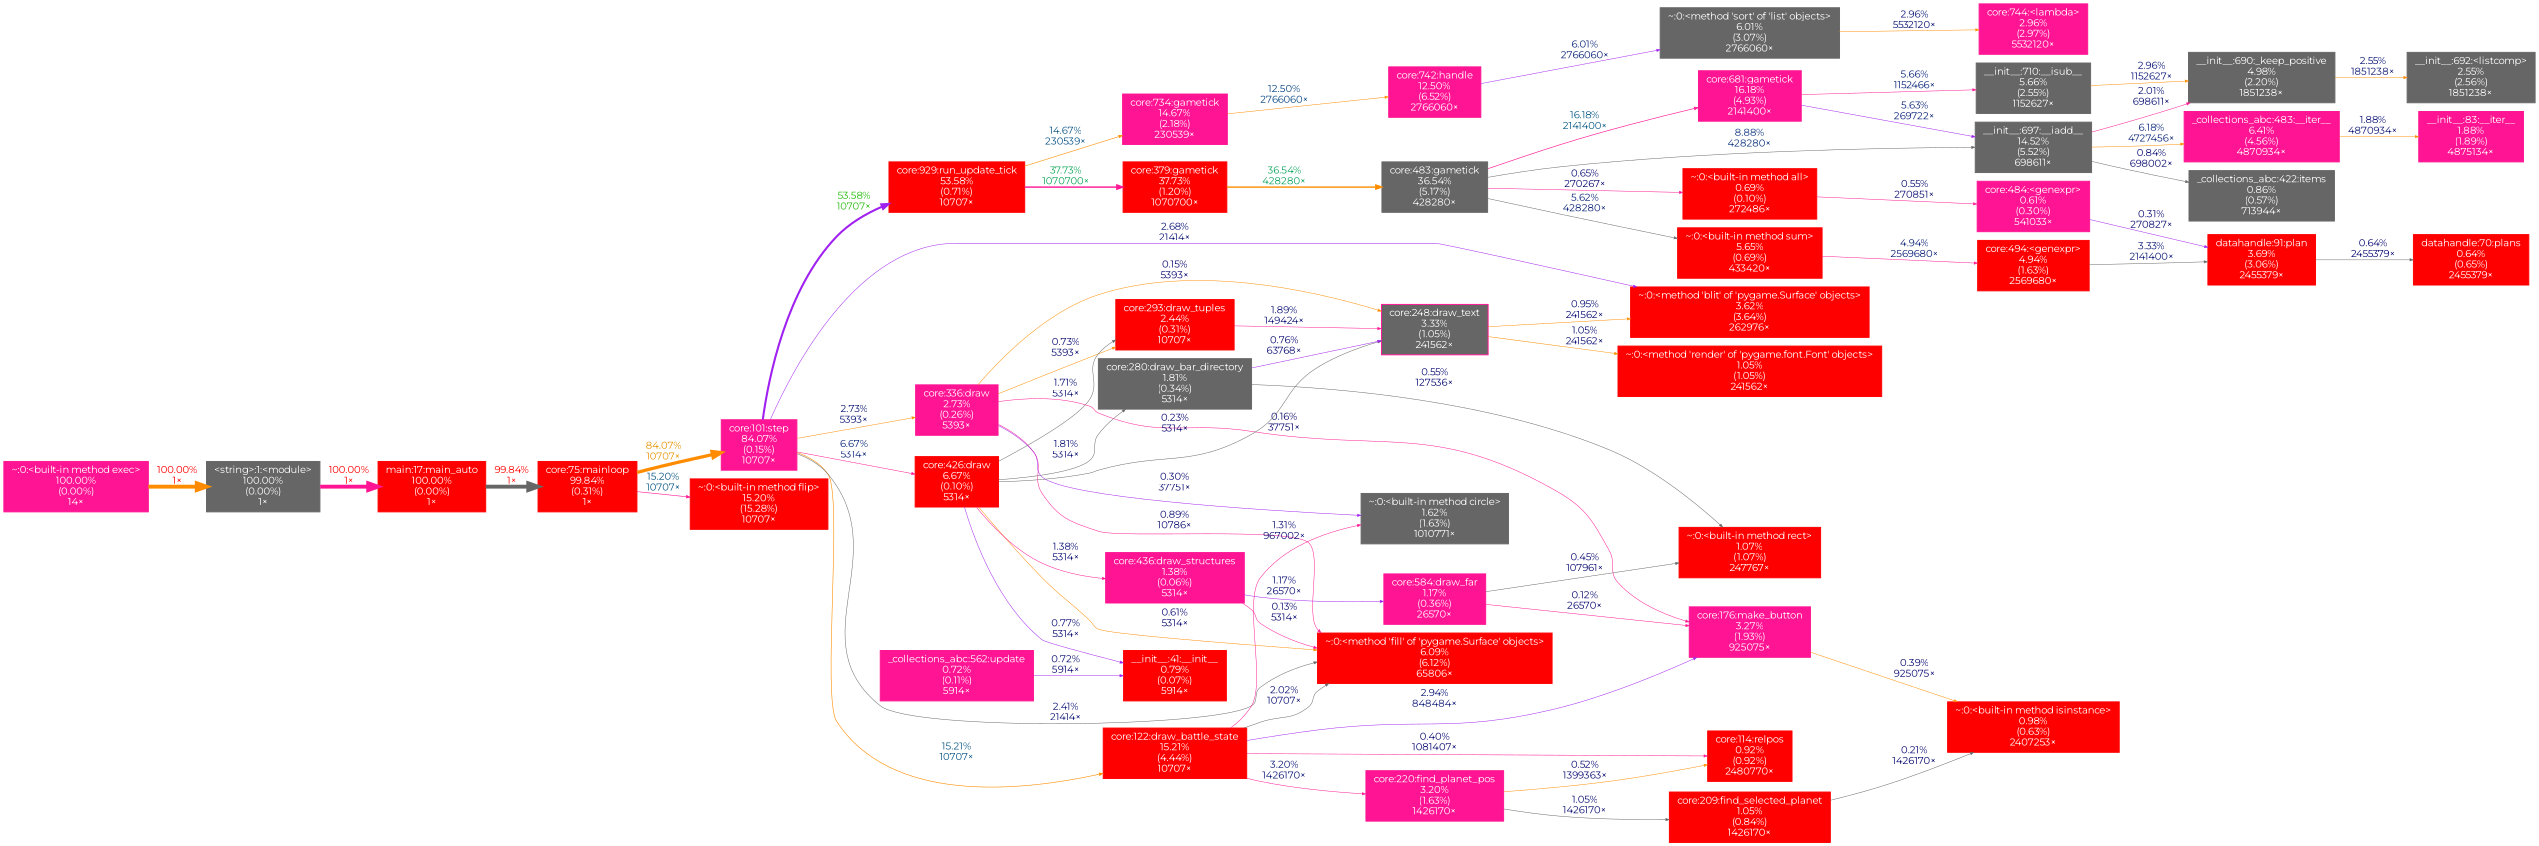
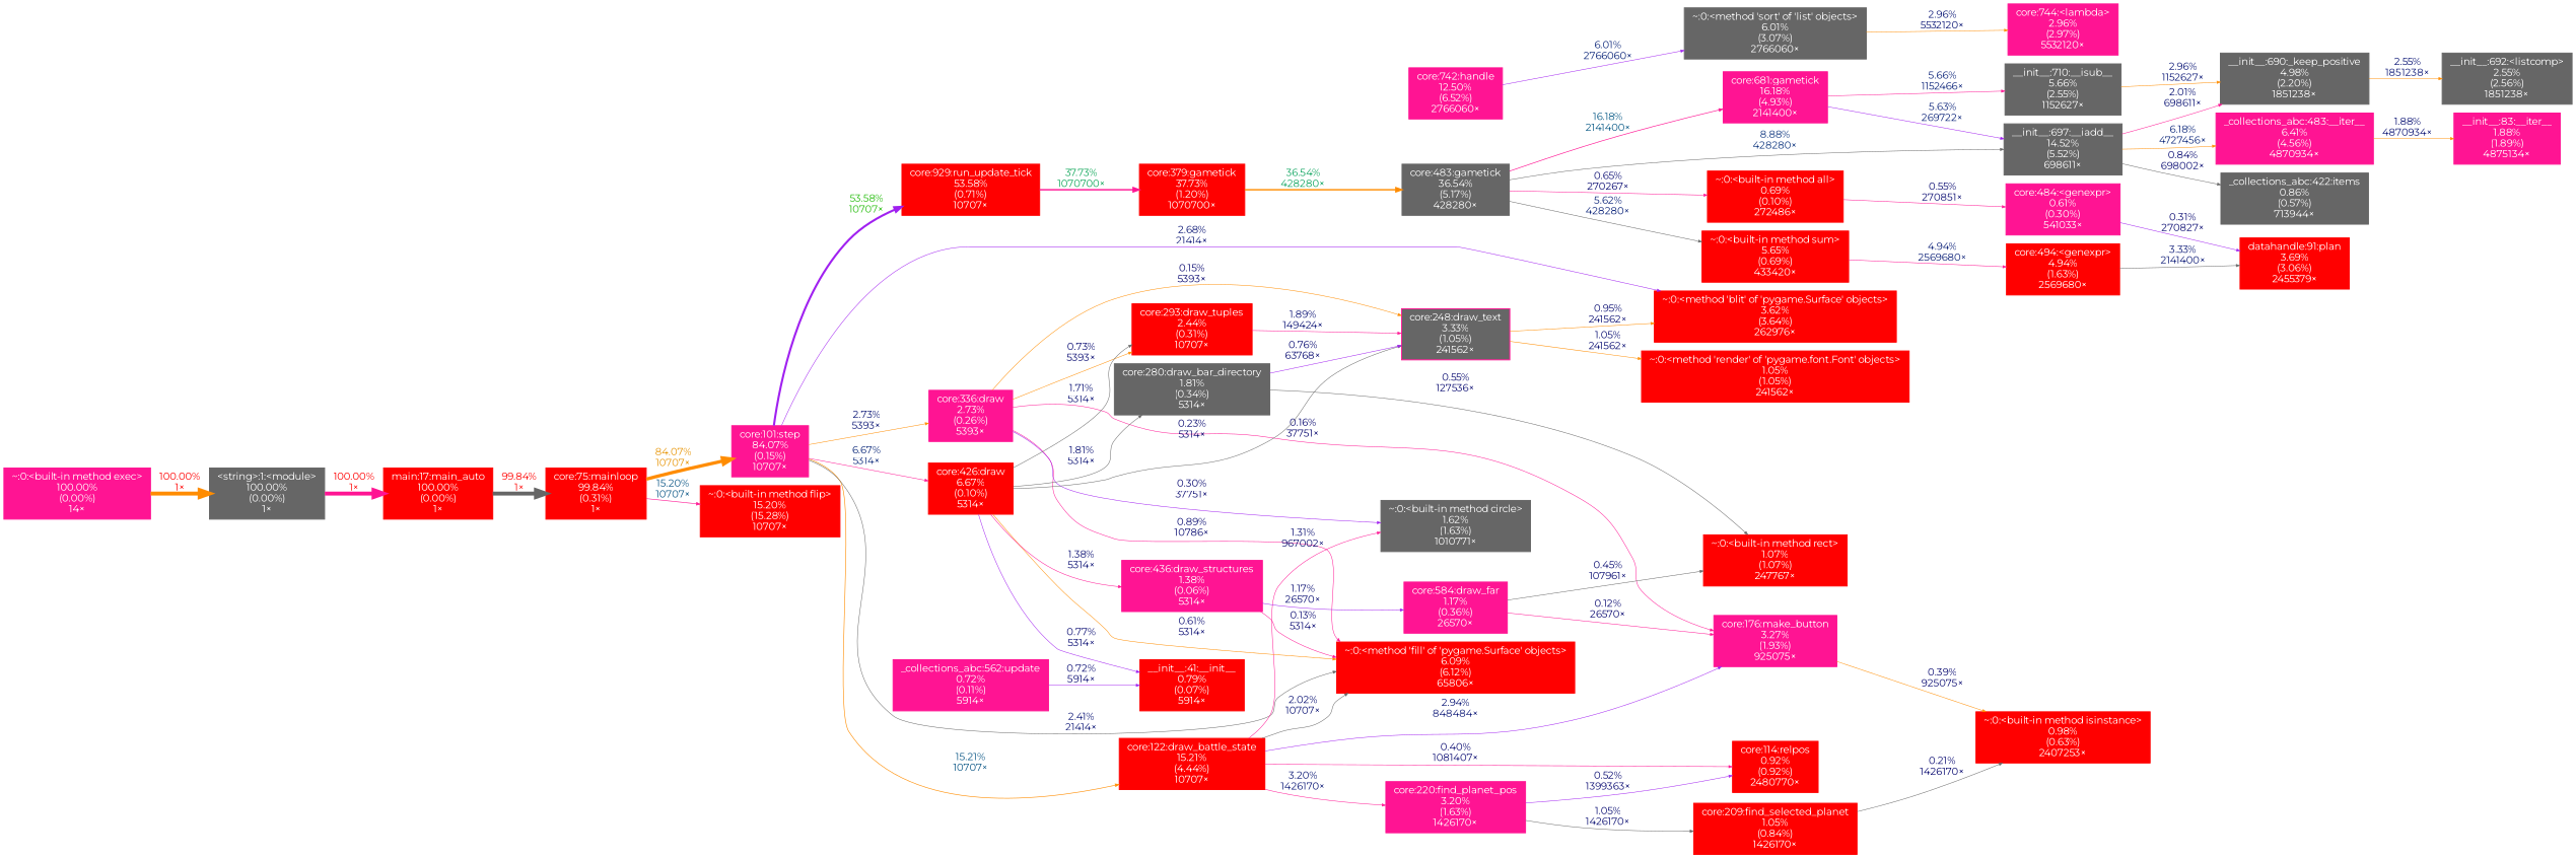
  digraph {
    fontname=Montserrat
    nodesep=0.125
    rankdir=LR
    ranksep=0.25
    node [color=red fontcolor="#ffffff" fontname=Montserrat fontsize=10.00 shape=box style=filled]
    edge [arrowsize=0.35 color=deeppink fontcolor="#0d1074" fontname=Montserrat fontsize=10.00 labeldistance=0.50 penwidth=0.50]
    n1 [height=0 label="core:929:run_update_tick\n53.58%\n(0.71%)\n10707×" width=0]
-   n2 [color=deeppink height=0 label="core:734:gametick\n14.67%\n(2.18%)\n230539×" width=0]
    n3 [height=0 label="core:379:gametick\n37.73%\n(1.20%)\n1070700×" width=0]
    n4 [color=deeppink height=0 label="core:742:handle\n12.50%\n(6.52%)\n2766060×" width=0]
    n5 [color=gray40 height=0 label="core:483:gametick\n36.54%\n(5.17%)\n428280×" width=0]
    n6 [color=gray40 height=0 label="~:0:<method 'sort' of 'list' objects>\n6.01%\n(3.07%)\n2766060×" width=0]
    n7 [color=deeppink height=0 label="core:681:gametick\n16.18%\n(4.93%)\n2141400×" width=0]
    n8 [color=gray40 height=0 label="__init__:697:__iadd__\n14.52%\n(5.52%)\n698611×" width=0]
    n9 [height=0 label="~:0:<built-in method sum>\n5.65%\n(0.69%)\n433420×" width=0]
    n10 [height=0 label="~:0:<built-in method all>\n0.69%\n(0.10%)\n272486×" width=0]
    n11 [color=gray40 height=0 label="__init__:710:__isub__\n5.66%\n(2.55%)\n1152627×" width=0]
    n12 [color=gray40 height=0 label="__init__:690:_keep_positive\n4.98%\n(2.20%)\n1851238×" width=0]
    n13 [color=gray40 height=0 label="__init__:692:<listcomp>\n2.55%\n(2.56%)\n1851238×" width=0]
    n14 [color=gray40 height=0 label="_collections_abc:422:items\n0.86%\n(0.57%)\n713944×" width=0]
    n15 [color=deeppink height=0 label="_collections_abc:483:__iter__\n6.41%\n(4.56%)\n4870934×" width=0]
    n16 [color=deeppink height=0 label="__init__:83:__iter__\n1.88%\n(1.89%)\n4875134×" width=0]
    n17 [height=0 label="main:17:main_auto\n100.00%\n(0.00%)\n1×" width=0]
    n18 [height=0 label="core:75:mainloop\n99.84%\n(0.31%)\n1×" width=0]
    n19 [color=deeppink height=0 label="core:101:step\n84.07%\n(0.15%)\n10707×" width=0]
    n20 [height=0 label="~:0:<built-in method flip>\n15.20%\n(15.28%)\n10707×" width=0]
    n21 [height=0 label="~:0:<method 'blit' of 'pygame.Surface' objects>\n3.62%\n(3.64%)\n262976×" width=0]
    n22 [color=deeppink height=0 label="core:336:draw\n2.73%\n(0.26%)\n5393×" width=0]
    n23 [height=0 label="core:122:draw_battle_state\n15.21%\n(4.44%)\n10707×" width=0]
    n24 [height=0 label="core:426:draw\n6.67%\n(0.10%)\n5314×" width=0]
    n25 [height=0 label="~:0:<method 'fill' of 'pygame.Surface' objects>\n6.09%\n(6.12%)\n65806×" width=0]
    n26 [color=gray40 height=0 label="<string>:1:<module>\n100.00%\n(0.00%)\n1×" width=0]
    n27 [height=0 label="~:0:<built-in method isinstance>\n0.98%\n(0.63%)\n2407253×" width=0]
    n28 [height=0 label="core:494:<genexpr>\n4.94%\n(1.63%)\n2569680×" width=0]
    n29 [height=0 label="datahandle:91:plan\n3.69%\n(3.06%)\n2455379×" width=0]
-   n30 [height=0 label="datahandle:70:plans\n0.64%\n(0.65%)\n2455379×" width=0]
    n31 [color=deeppink height=0 label="~:0:<built-in method exec>\n100.00%\n(0.00%)\n14×" width=0]
    n32 [color=gray40 height=0 label="core:280:draw_bar_directory\n1.81%\n(0.34%)\n5314×" width=0]
    n33 [color=deeppink fillcolor=gray40 height=0 label="core:248:draw_text\n3.33%\n(1.05%)\n241562×" width=0]
    n34 [height=0 label="~:0:<built-in method rect>\n1.07%\n(1.07%)\n247767×" width=0]
    n35 [height=0 label="~:0:<method 'render' of 'pygame.font.Font' objects>\n1.05%\n(1.05%)\n241562×" width=0]
    n36 [color=gray40 height=0 label="~:0:<built-in method circle>\n1.62%\n(1.63%)\n1010771×" width=0]
    n37 [color=deeppink height=0 label="core:176:make_button\n3.27%\n(1.93%)\n925075×" width=0]
    n38 [height=0 label="core:293:draw_tuples\n2.44%\n(0.31%)\n10707×" width=0]
    n39 [color=deeppink height=0 label="core:220:find_planet_pos\n3.20%\n(1.63%)\n1426170×" width=0]
    n40 [height=0 label="core:114:relpos\n0.92%\n(0.92%)\n2480770×" width=0]
    n41 [color=deeppink height=0 label="core:436:draw_structures\n1.38%\n(0.06%)\n5314×" width=0]
    n42 [height=0 label="__init__:41:__init__\n0.79%\n(0.07%)\n5914×" width=0]
    n43 [height=0 label="core:209:find_selected_planet\n1.05%\n(0.84%)\n1426170×" width=0]
    n44 [color=deeppink height=0 label="core:584:draw_far\n1.17%\n(0.36%)\n26570×" width=0]
    n45 [color=deeppink height=0 label="_collections_abc:562:update\n0.72%\n(0.11%)\n5914×" width=0]
    n46 [color=deeppink height=0 label="core:484:<genexpr>\n0.61%\n(0.30%)\n541033×" width=0]
    n47 [color=deeppink height=0 label="core:744:<lambda>\n2.96%\n(2.97%)\n5532120×" width=0]
-   n1 -> n2 [arrowsize=0.38 color=darkorange fontcolor="#0c5486" label="14.67%\n230539×" labeldistance=0.59 penwidth=0.59]
    n1 -> n3 [arrowsize=0.61 fontcolor="#0ba556" label="37.73%\n1070700×" labeldistance=1.51 penwidth=1.51]
-   n2 -> n4 [color=darkorange fontcolor="#0d4883" label="12.50%\n2766060×"]
    n3 -> n5 [arrowsize=0.60 color=darkorange fontcolor="#0ba35d" label="36.54%\n428280×" labeldistance=1.46 penwidth=1.46]
    n4 -> n6 [color=purple fontcolor="#0d277a" label="6.01%\n2766060×"]
    n5 -> n7 [arrowsize=0.40 fontcolor="#0c5c88" label="16.18%\n2141400×" labeldistance=0.65 penwidth=0.65]
    n5 -> n8 [color=gray40 fontcolor="#0d357e" label="8.88%\n428280×"]
    n5 -> n9 [color=gray40 fontcolor="#0d257a" label="5.62%\n428280×"]
    n5 -> n10 [fontcolor="#0d0f74" label="0.65%\n270267×"]
    n6 -> n47 [color=darkorange fontcolor="#0d1977" label="2.96%\n5532120×"]
    n7 -> n8 [color=purple fontcolor="#0d257a" label="5.63%\n269722×"]
    n7 -> n11 [fontcolor="#0d257a" label="5.66%\n1152466×"]
    n8 -> n12 [fontcolor="#0d1575" label="2.01%\n698611×"]
    n8 -> n14 [color=gray40 label="0.84%\n698002×"]
    n8 -> n15 [color=darkorange fontcolor="#0d287b" label="6.18%\n4727456×"]
    n9 -> n28 [fontcolor="#0d2279" label="4.94%\n2569680×"]
    n10 -> n46 [fontcolor="#0d0f73" label="0.55%\n270851×"]
    n11 -> n12 [color=darkorange fontcolor="#0d1977" label="2.96%\n1152627×"]
    n12 -> n13 [color=darkorange fontcolor="#0d1776" label="2.55%\n1851238×"]
    n15 -> n16 [color=darkorange fontcolor="#0d1575" label="1.88%\n4870934×"]
    n17 -> n18 [arrowsize=1.00 color=gray40 fontcolor="#ff0200" label="99.84%\n1×" labeldistance=3.99 penwidth=3.99]
    n18 -> n19 [arrowsize=0.92 color=darkorange fontcolor="#e79404" label="84.07%\n10707×" labeldistance=3.36 penwidth=3.36]
    n18 -> n20 [arrowsize=0.39 fontcolor="#0c5786" label="15.20%\n10707×" labeldistance=0.61 penwidth=0.61]
    n19 -> n1 [arrowsize=0.73 color=purple fontcolor="#22bb09" label="53.58%\n10707×" labeldistance=2.14 penwidth=2.14]
    n19 -> n21 [color=purple fontcolor="#0d1876" label="2.68%\n21414×"]
    n19 -> n22 [color=darkorange fontcolor="#0d1876" label="2.73%\n5393×"]
    n19 -> n23 [arrowsize=0.39 color=darkorange fontcolor="#0c5786" label="15.21%\n10707×" labeldistance=0.61 penwidth=0.61]
    n19 -> n24 [fontcolor="#0d2a7b" label="6.67%\n5314×"]
    n19 -> n25 [color=gray40 fontcolor="#0d1776" label="2.41%\n21414×"]
    n22 -> n25 [label="0.89%\n10786×"]
    n22 -> n33 [color=darkorange fontcolor="#0d0d73" label="0.15%\n5393×"]
    n22 -> n36 [color=purple fontcolor="#0d0e73" label="0.30%\n37751×"]
    n22 -> n37 [fontcolor="#0d0d73" label="0.16%\n37751×"]
    n22 -> n38 [color=darkorange label="0.73%\n5393×"]
    n23 -> n25 [color=gray40 fontcolor="#0d1575" label="2.02%\n10707×"]
    n23 -> n36 [fontcolor="#0d1274" label="1.31%\n967002×"]
    n23 -> n37 [color=purple fontcolor="#0d1977" label="2.94%\n848484×"]
    n23 -> n39 [fontcolor="#0d1a77" label="3.20%\n1426170×"]
    n23 -> n40 [fontcolor="#0d0e73" label="0.40%\n1081407×"]
    n24 -> n25 [color=darkorange fontcolor="#0d0f74" label="0.61%\n5314×"]
    n24 -> n32 [color=gray40 fontcolor="#0d1475" label="1.81%\n5314×"]
    n24 -> n33 [color=gray40 fontcolor="#0d0e73" label="0.23%\n5314×"]
    n24 -> n38 [color=gray40 fontcolor="#0d1475" label="1.71%\n5314×"]
    n24 -> n41 [fontcolor="#0d1275" label="1.38%\n5314×"]
    n24 -> n42 [color=purple label="0.77%\n5314×"]
    n26 -> n17 [arrowsize=1.00 fontcolor="#ff0000" label="100.00%\n1×" labeldistance=4.00 penwidth=4.00]
    n28 -> n29 [color=gray40 fontcolor="#0d1b77" label="3.33%\n2141400×"]
-   n29 -> n30 [color=gray40 fontcolor="#0d0f74" label="0.64%\n2455379×"]
    n31 -> n26 [arrowsize=1.00 color=darkorange fontcolor="#ff0000" label="100.00%\n1×" labeldistance=4.00 penwidth=4.00]
    n32 -> n33 [color=purple label="0.76%\n63768×"]
    n32 -> n34 [color=gray40 fontcolor="#0d0f73" label="0.55%\n127536×"]
    n33 -> n21 [color=darkorange fontcolor="#0d1174" label="0.95%\n241562×"]
    n33 -> n35 [color=darkorange fontcolor="#0d1174" label="1.05%\n241562×"]
    n37 -> n27 [color=darkorange fontcolor="#0d0e73" label="0.39%\n925075×"]
    n38 -> n33 [fontcolor="#0d1575" label="1.89%\n149424×"]
-   n39 -> n40 [color=darkorange fontcolor="#0d0f73" label="0.52%\n1399363×"]
+   n39 -> n40 [color=purple fontcolor="#0d0f73" label="0.52%\n1399363×"]
    n39 -> n43 [color=gray40 fontcolor="#0d1174" label="1.05%\n1426170×"]
    n41 -> n25 [fontcolor="#0d0d73" label="0.13%\n5314×"]
    n41 -> n44 [color=purple fontcolor="#0d1274" label="1.17%\n26570×"]
    n43 -> n27 [color=gray40 fontcolor="#0d0e73" label="0.21%\n1426170×"]
    n44 -> n34 [color=gray40 fontcolor="#0d0f73" label="0.45%\n107961×"]
    n44 -> n37 [fontcolor="#0d0d73" label="0.12%\n26570×"]
    n45 -> n42 [color=purple label="0.72%\n5914×"]
    n46 -> n29 [color=purple fontcolor="#0d0e73" label="0.31%\n270827×"]
  }
